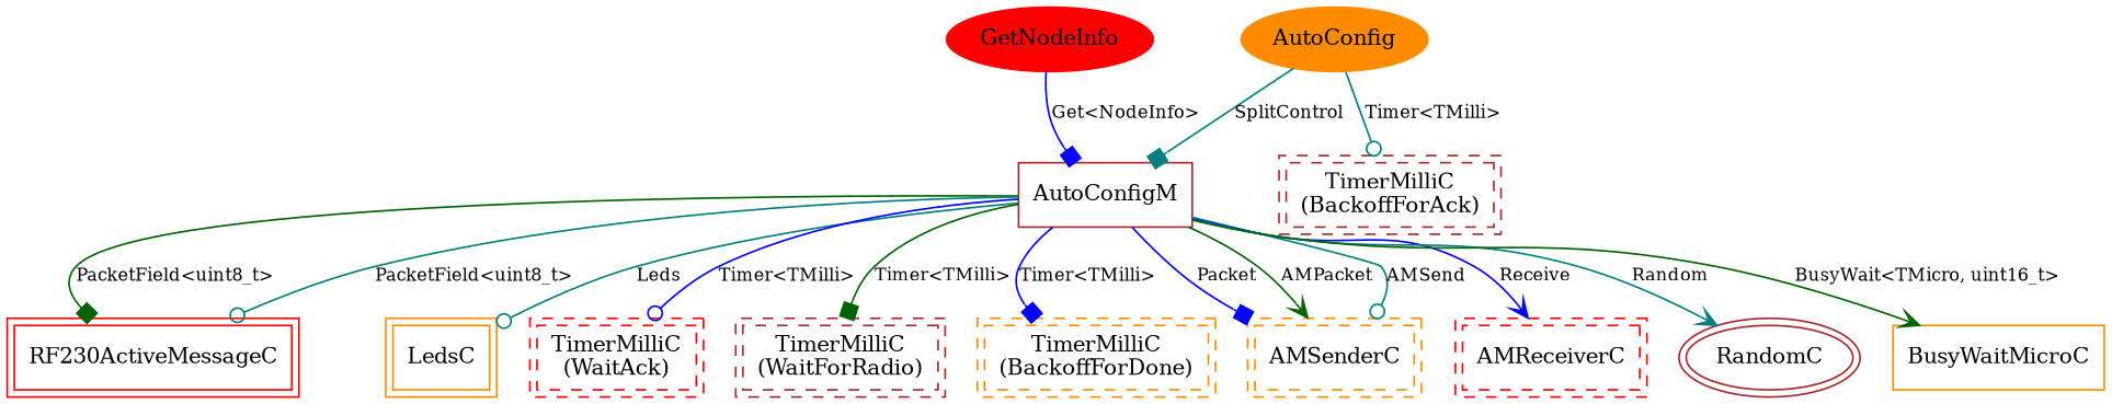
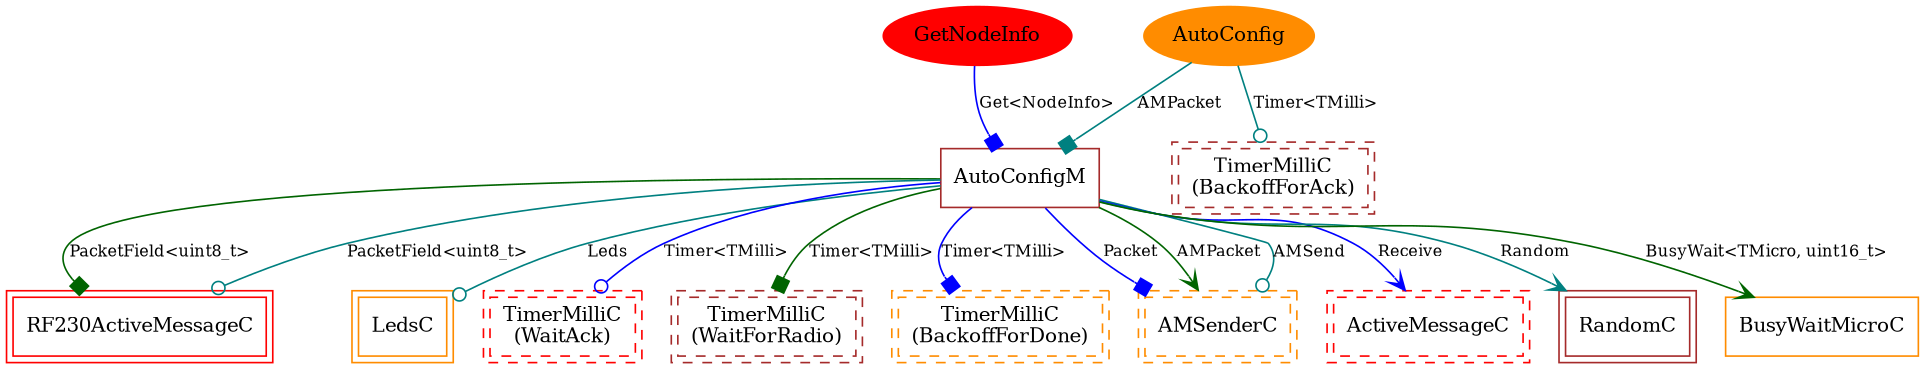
  digraph {
    node [color=darkorange fontsize=12 shape=box style=dashed peripheries=2]
    edge [arrowhead=box color=teal fontsize=10]
    n1 [color=red label=GetNodeInfo shape=ellipse style=filled peripheries=""]
    AutoConfigM [color=brown style="" peripheries=""]
    RF230ActiveMessageC [color=red style=""]
    LedsC [style=""]
    n5 [color=red label="TimerMilliC\n(WaitAck)"]
    n6 [color=brown label="TimerMilliC\n(WaitForRadio)"]
    n7 [label="TimerMilliC\n(BackoffForDone)"]
    n8 [label=AMSenderC]
-   n9 [color=red label=AMReceiverC]
-   RandomC [color=brown shape=ellipse style=""]
+   n9 [color=red label=ActiveMessageC]
+   RandomC [color=brown style=""]
    BusyWaitMicroC [style="" peripheries=""]
    n12 [color=brown label="TimerMilliC\n(BackoffForAck)"]
    n13 [label=AutoConfig shape=ellipse style=filled peripheries=""]
    n1 -> AutoConfigM [color=blue label="Get<NodeInfo>"]
    AutoConfigM -> RF230ActiveMessageC [color=darkgreen label="PacketField<uint8_t>"]
    AutoConfigM -> RF230ActiveMessageC [arrowhead=odot label="PacketField<uint8_t>"]
    AutoConfigM -> LedsC [arrowhead=odot label=Leds]
    AutoConfigM -> n5 [arrowhead=odot color=blue label="Timer<TMilli>"]
    AutoConfigM -> n6 [color=darkgreen label="Timer<TMilli>"]
    AutoConfigM -> n7 [color=blue label="Timer<TMilli>"]
    AutoConfigM -> n8 [color=blue label=Packet]
    AutoConfigM -> n8 [arrowhead=vee color=darkgreen label=AMPacket]
    AutoConfigM -> n8 [arrowhead=odot label=AMSend]
    AutoConfigM -> n9 [arrowhead=vee color=blue label=Receive]
    AutoConfigM -> RandomC [arrowhead=vee label=Random]
    AutoConfigM -> BusyWaitMicroC [arrowhead=vee color=darkgreen label="BusyWait<TMicro, uint16_t>"]
-   n13 -> AutoConfigM [label=SplitControl]
+   n13 -> AutoConfigM [label=AMPacket]
    n13 -> n12 [arrowhead=odot label="Timer<TMilli>"]
  }
